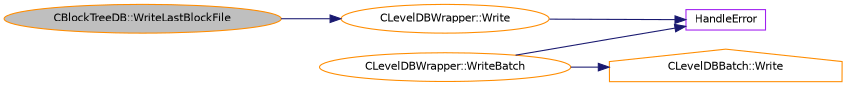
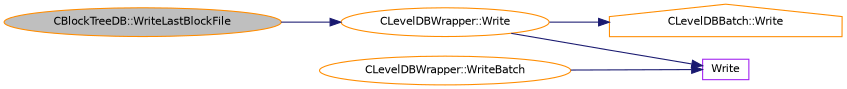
  digraph {
    rankdir=LR
    node [color=darkorange fillcolor=white fontname=Helvetica fontsize=10 shape=ellipse style=filled]
    edge [color=midnightblue fontname=Helvetica fontsize=10 labelfontname=Helvetica labelfontsize=10 style=solid]
    n1 [fillcolor=grey75 fontcolor=black height=0.2 label="CBlockTreeDB::WriteLastBlockFile" width=0.4]
    n2 [height=0.2 label="CLevelDBWrapper::Write" width=0.4]
    n3 [height=0.2 label="CLevelDBBatch::Write" shape=house width=0.4]
-   n4 [color=purple height=0.2 label=HandleError shape=box width=0.4]
+   n4 [color=purple height=0.2 label=Write shape=box width=0.4]
    n5 [height=0.2 label="CLevelDBWrapper::WriteBatch" width=0.4]
    n1 -> n2
-   n5 -> n3
+   n2 -> n3
    n2 -> n4
    n5 -> n4
  }
